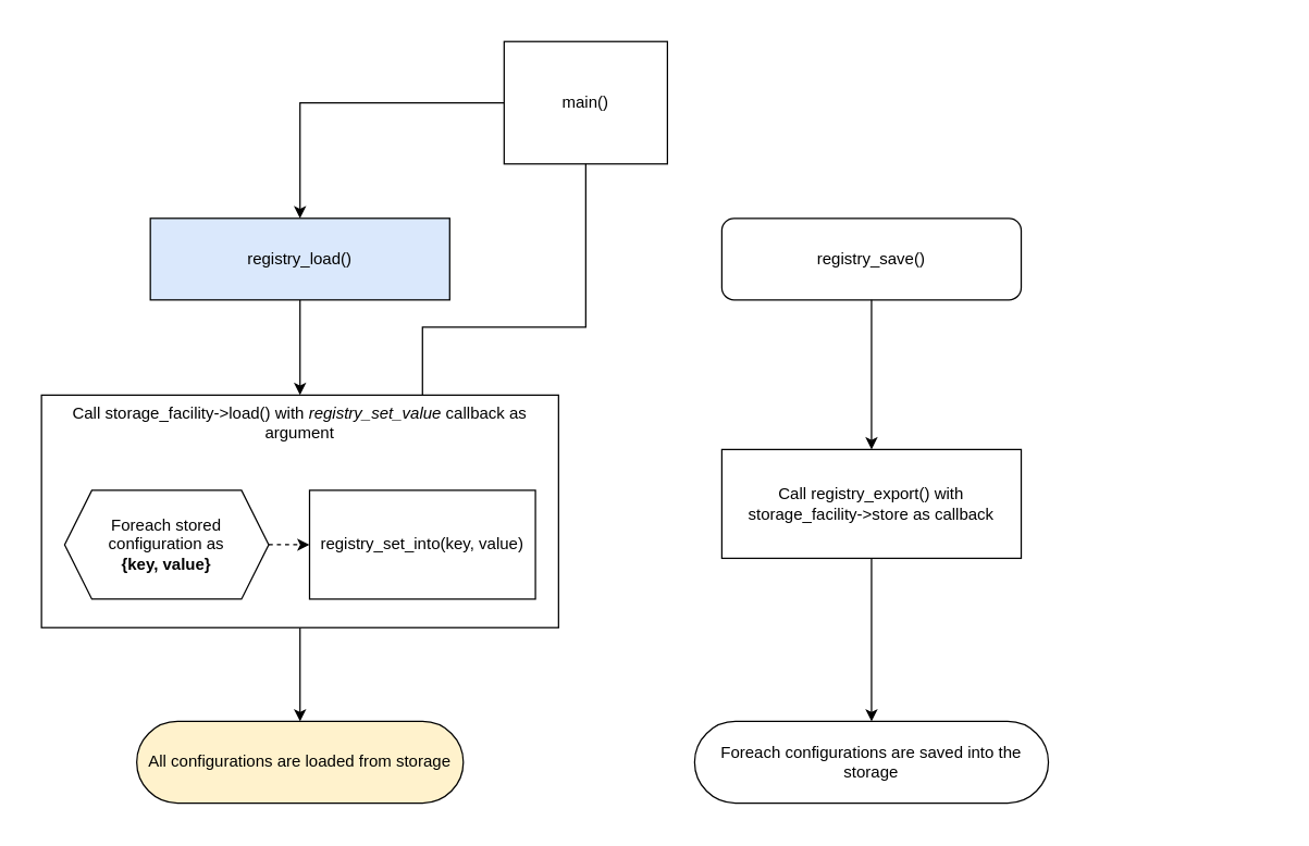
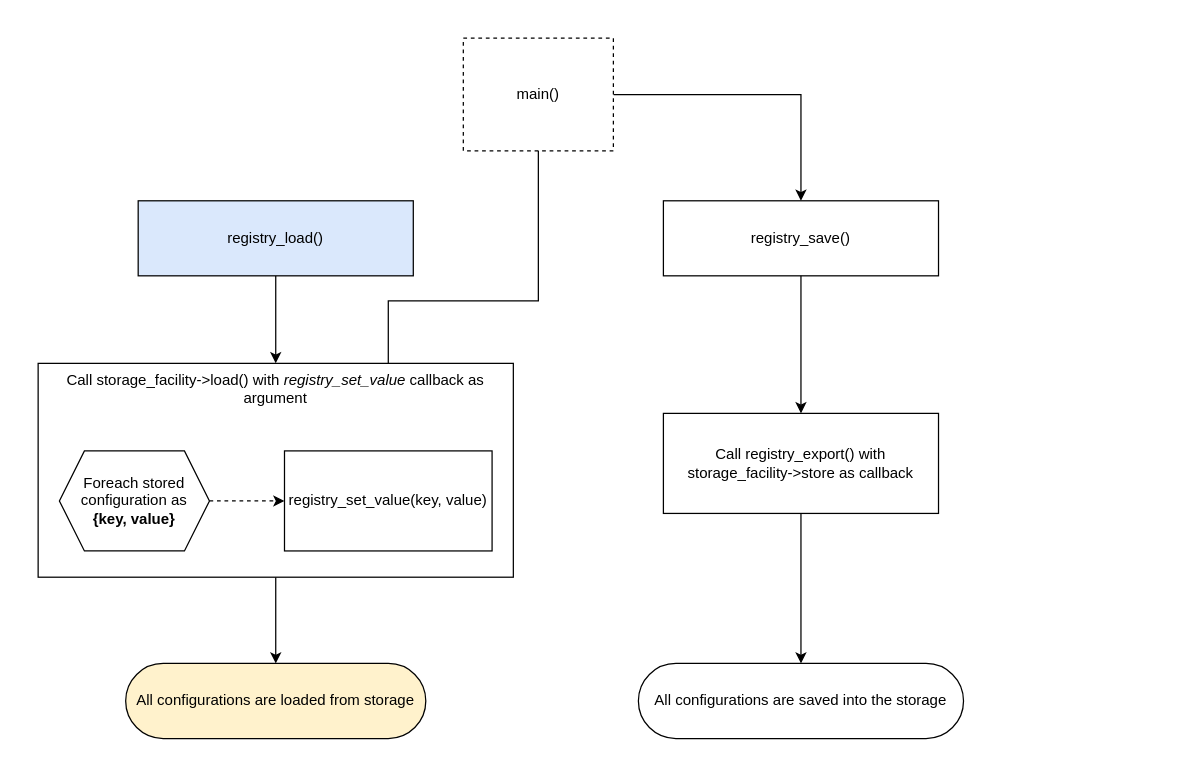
  <mxCell id="0" />
  <mxCell id="1" parent="0" />
  <mxCell id="2" value="" style="rounded=0;whiteSpace=wrap;html=1;strokeColor=none;" parent="1" vertex="1"><mxGeometry x="20" y="20" width="920" height="580" as="geometry" /></mxCell>
- <mxCell id="3" style="edgeStyle=orthogonalEdgeStyle;html=1;rounded=0;" parent="1" source="4" target="6" edge="1"><mxGeometry relative="1" as="geometry"><mxPoint x="262" y="40" as="sourcePoint" /><mxPoint x="462" y="110" as="targetPoint" /></mxGeometry></mxCell>
- <mxCell id="4" value="main()" style="rounded=0;whiteSpace=wrap;html=1;" parent="1" vertex="1"><mxGeometry x="370" y="30" width="120" height="90" as="geometry" /></mxCell>
+ <mxCell id="3" style="edgeStyle=orthogonalEdgeStyle;html=1;rounded=0;" parent="1" source="4" target="7" edge="1"><mxGeometry relative="1" as="geometry"><mxPoint x="262" y="40" as="sourcePoint" /><mxPoint x="462" y="110" as="targetPoint" /></mxGeometry></mxCell>
+ <mxCell id="4" value="main()" style="rounded=0;whiteSpace=wrap;html=1;dashed=1;" parent="1" vertex="1"><mxGeometry x="370" y="30" width="120" height="90" as="geometry" /></mxCell>
  <mxCell id="5" style="edgeStyle=elbowEdgeStyle;rounded=0;html=1;" parent="1" source="6" target="10" edge="1"><mxGeometry relative="1" as="geometry" /></mxCell>
  <mxCell id="6" value="registry_load()" style="rounded=0;whiteSpace=wrap;html=1;fillColor=#dae8fc;" parent="1" vertex="1"><mxGeometry x="110" y="160" width="220" height="60" as="geometry" /></mxCell>
- <mxCell id="7" value="registry_save()" style="whiteSpace=wrap;html=1;rounded=1;" parent="1" vertex="1"><mxGeometry x="530" y="160" width="220" height="60" as="geometry" /></mxCell>
+ <mxCell id="7" value="registry_save()" style="rounded=0;whiteSpace=wrap;html=1;" parent="1" vertex="1"><mxGeometry x="530" y="160" width="220" height="60" as="geometry" /></mxCell>
  <mxCell id="8" style="edgeStyle=orthogonalEdgeStyle;html=1;rounded=0;" parent="1" source="4" target="17" edge="1"><mxGeometry relative="1" as="geometry"><mxPoint x="572" y="90" as="sourcePoint" /><mxPoint x="592" y="170" as="targetPoint" /></mxGeometry></mxCell>
  <mxCell id="9" style="edgeStyle=elbowEdgeStyle;rounded=0;html=1;entryX=0.5;entryY=0;entryDx=0;entryDy=0;" parent="1" source="10" target="11" edge="1"><mxGeometry relative="1" as="geometry"><mxPoint x="250.235" y="360.235" as="targetPoint" /></mxGeometry></mxCell>
  <mxCell id="10" value="Call storage_facility-&amp;gt;load() with &lt;i&gt;registry_set_value&lt;/i&gt; callback as argument" style="rounded=0;whiteSpace=wrap;html=1;verticalAlign=top;" parent="1" vertex="1"><mxGeometry x="30" y="290" width="380" height="171" as="geometry" /></mxCell>
  <mxCell id="11" value="All configurations are loaded from storage" style="rounded=1;whiteSpace=wrap;html=1;arcSize=50;fillColor=#fff2cc;" parent="1" vertex="1"><mxGeometry x="100" y="530" width="240" height="60" as="geometry" /></mxCell>
  <mxCell id="12" style="edgeStyle=elbowEdgeStyle;rounded=0;html=1;" parent="1" source="7" target="14" edge="1"><mxGeometry relative="1" as="geometry"><mxPoint x="560" y="277" as="sourcePoint" /><mxPoint x="640" y="324.5" as="targetPoint" /></mxGeometry></mxCell>
- <mxCell id="13" value="Foreach configurations are saved into the storage" style="rounded=1;whiteSpace=wrap;html=1;arcSize=50;" parent="1" vertex="1"><mxGeometry x="510" y="530" width="260" height="60" as="geometry" /></mxCell>
+ <mxCell id="13" value="All configurations are saved into the storage" style="rounded=1;whiteSpace=wrap;html=1;arcSize=50;" parent="1" vertex="1"><mxGeometry x="510" y="530" width="260" height="60" as="geometry" /></mxCell>
  <mxCell id="14" value="Call registry_export() with storage_facility-&amp;gt;store as callback" style="rounded=0;whiteSpace=wrap;html=1;" parent="1" vertex="1"><mxGeometry x="530" y="330" width="220" height="80" as="geometry" /></mxCell>
  <mxCell id="15" value="" style="edgeStyle=elbowEdgeStyle;rounded=0;html=1;entryX=0.5;entryY=0;entryDx=0;entryDy=0;" parent="1" source="14" target="13" edge="1"><mxGeometry relative="1" as="geometry"><mxPoint x="660" y="580.06" as="targetPoint" /><mxPoint x="640" y="404.5" as="sourcePoint" /></mxGeometry></mxCell>
  <mxCell id="16" value="" style="edgeStyle=elbowEdgeStyle;rounded=0;html=1;exitX=1;exitY=0.5;exitDx=0;exitDy=0;dashed=1;" parent="1" source="18" target="17" edge="1"><mxGeometry relative="1" as="geometry"><mxPoint x="216" y="442" as="targetPoint" /><mxPoint as="offset" /><mxPoint x="157" y="440" as="sourcePoint" /></mxGeometry></mxCell>
- <mxCell id="17" value="registry_set_into(key, value)" style="rounded=0;whiteSpace=wrap;html=1;" parent="1" vertex="1"><mxGeometry x="227" y="360" width="166" height="80" as="geometry" /></mxCell>
- <mxCell id="18" value="Foreach stored configuration&amp;nbsp;as&lt;br&gt;&lt;b&gt;{key, value}&lt;/b&gt;" style="shape=hexagon;perimeter=hexagonPerimeter2;whiteSpace=wrap;html=1;fixedSize=1;" parent="1" vertex="1"><mxGeometry x="47" y="360" width="150" height="80" as="geometry" /></mxCell>
+ <mxCell id="17" value="registry_set_value(key, value)" style="rounded=0;whiteSpace=wrap;html=1;" parent="1" vertex="1"><mxGeometry x="227" y="360" width="166" height="80" as="geometry" /></mxCell>
+ <mxCell id="18" value="Foreach stored configuration&amp;nbsp;as&lt;br&gt;&lt;b&gt;{key, value}&lt;/b&gt;" style="shape=hexagon;perimeter=hexagonPerimeter2;whiteSpace=wrap;html=1;fixedSize=1;" parent="1" vertex="1"><mxGeometry x="47" y="360" width="120" height="80" as="geometry" /></mxCell>
